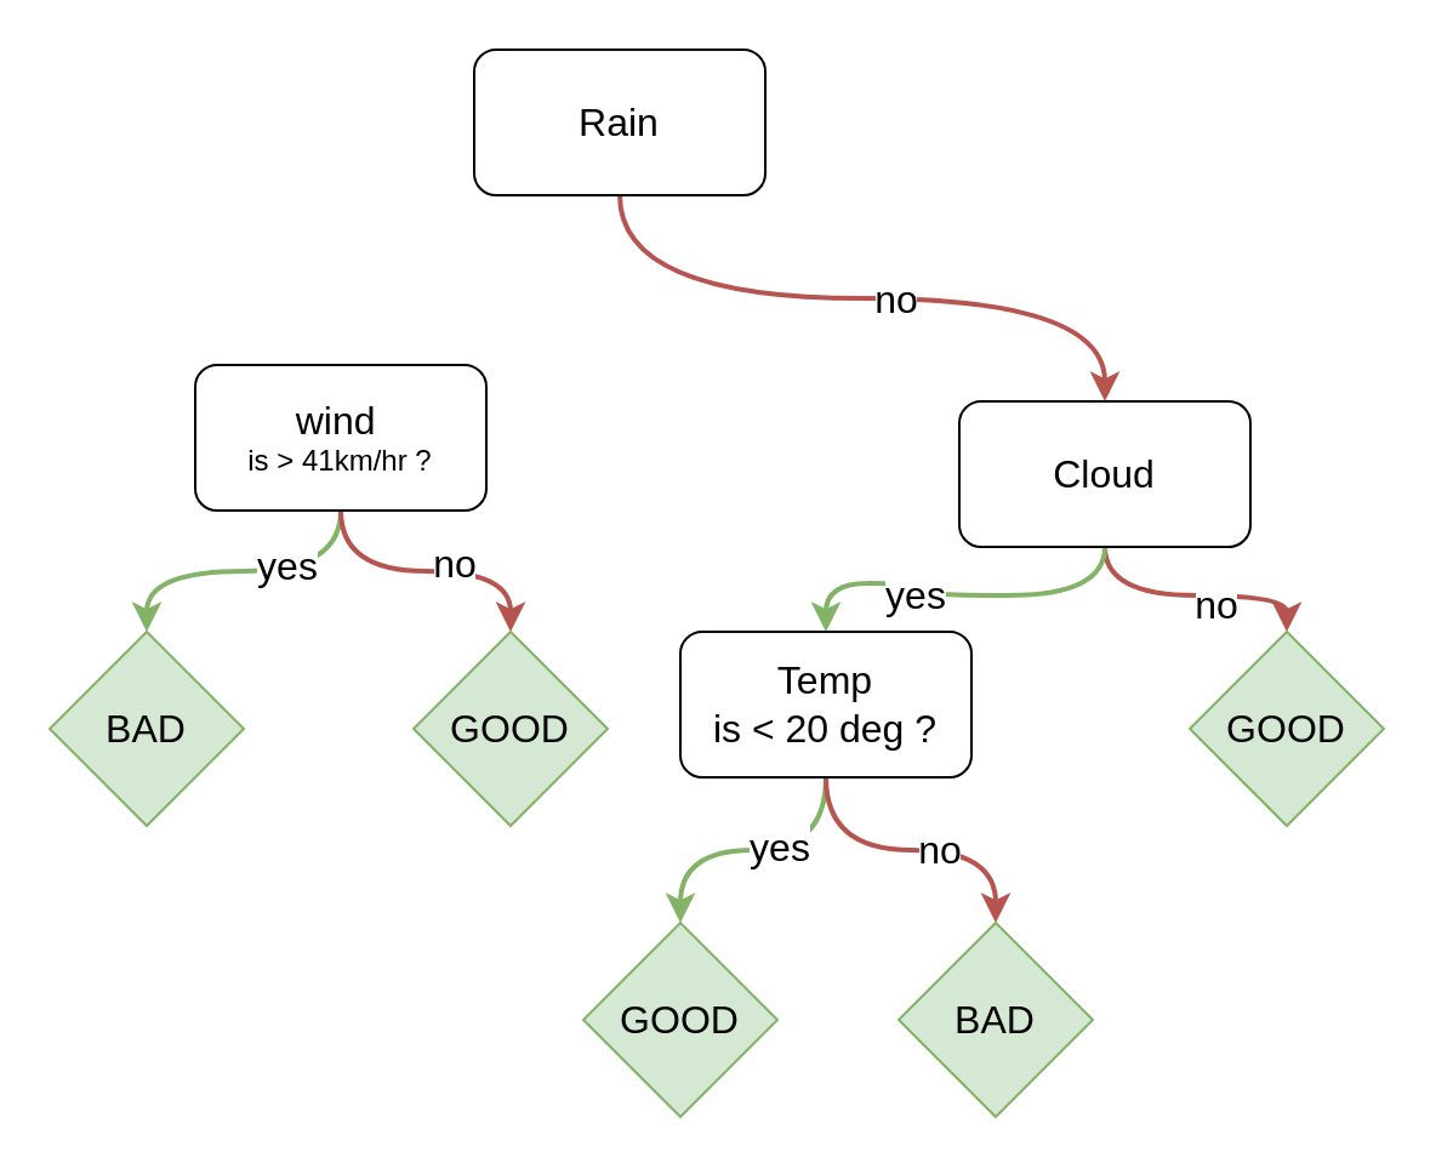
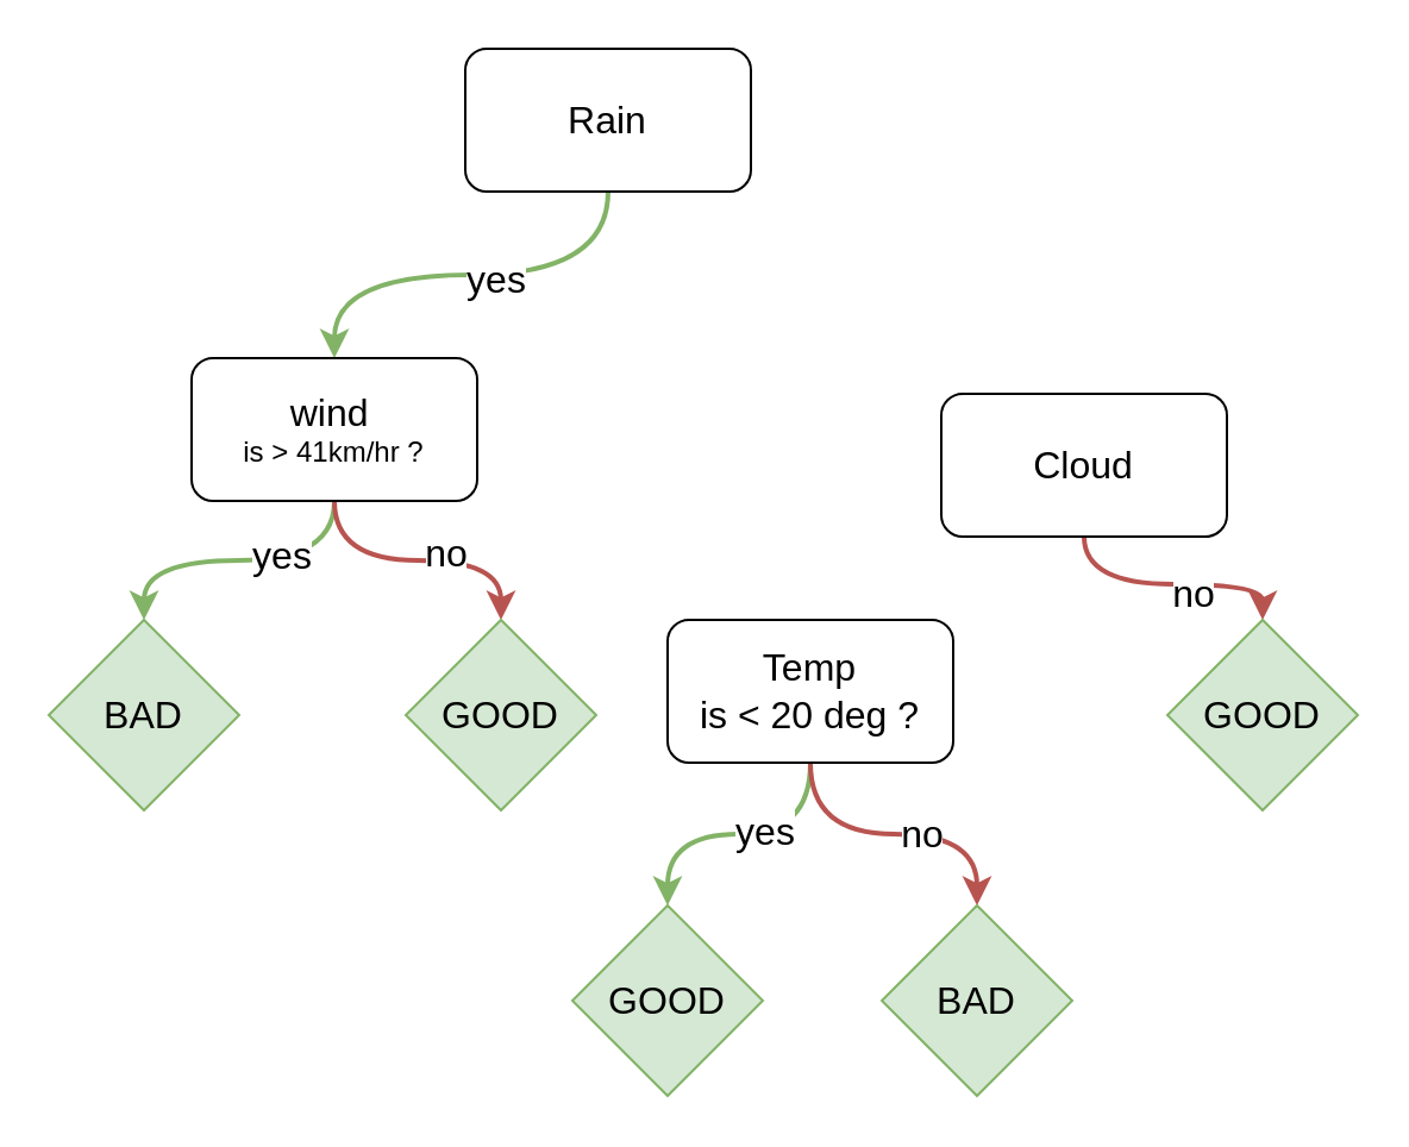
  <mxCell id="0" />
  <mxCell id="1" parent="0" />
- <mxCell id="4" style="edgeStyle=orthogonalEdgeStyle;curved=1;orthogonalLoop=1;jettySize=auto;html=1;exitX=0.5;exitY=1;exitDx=0;exitDy=0;fontSize=16;strokeWidth=2;fillColor=#f8cecc;strokeColor=#b85450;" edge="1" parent="1" source="6" target="16"><mxGeometry relative="1" as="geometry" /></mxCell>
- <mxCell id="5" value="no" style="edgeLabel;html=1;align=center;verticalAlign=middle;resizable=0;points=[];fontSize=16;" vertex="1" connectable="0" parent="4"><mxGeometry x="0.096" relative="1" as="geometry"><mxPoint as="offset" /></mxGeometry></mxCell>
+ <mxCell id="2" style="edgeStyle=orthogonalEdgeStyle;curved=1;orthogonalLoop=1;jettySize=auto;html=1;exitX=0.5;exitY=1;exitDx=0;exitDy=0;fontSize=16;strokeWidth=2;fillColor=#d5e8d4;strokeColor=#82b366;" edge="1" parent="1" source="6" target="11"><mxGeometry relative="1" as="geometry" /></mxCell>
+ <mxCell id="3" value="yes" style="edgeLabel;html=1;align=center;verticalAlign=middle;resizable=0;points=[];fontSize=16;" vertex="1" connectable="0" parent="2"><mxGeometry x="-0.1" y="1" relative="1" as="geometry"><mxPoint as="offset" /></mxGeometry></mxCell>
  <mxCell id="6" value="&lt;font style=&quot;font-size: 16px&quot;&gt;Rain&lt;/font&gt;" style="rounded=1;whiteSpace=wrap;html=1;" vertex="1" parent="1"><mxGeometry x="195" y="20" width="120" height="60" as="geometry" /></mxCell>
  <mxCell id="7" style="edgeStyle=orthogonalEdgeStyle;curved=1;orthogonalLoop=1;jettySize=auto;html=1;exitX=0.5;exitY=1;exitDx=0;exitDy=0;fontSize=16;strokeWidth=2;fillColor=#d5e8d4;strokeColor=#82b366;" edge="1" parent="1" source="11" target="17"><mxGeometry relative="1" as="geometry" /></mxCell>
  <mxCell id="8" value="yes" style="edgeLabel;html=1;align=center;verticalAlign=middle;resizable=0;points=[];fontSize=16;" vertex="1" connectable="0" parent="7"><mxGeometry x="-0.262" y="-3" relative="1" as="geometry"><mxPoint as="offset" /></mxGeometry></mxCell>
  <mxCell id="9" style="edgeStyle=orthogonalEdgeStyle;curved=1;orthogonalLoop=1;jettySize=auto;html=1;exitX=0.5;exitY=1;exitDx=0;exitDy=0;fontSize=16;strokeWidth=2;fillColor=#f8cecc;strokeColor=#b85450;" edge="1" parent="1" source="11" target="26"><mxGeometry relative="1" as="geometry" /></mxCell>
  <mxCell id="10" value="no" style="edgeLabel;html=1;align=center;verticalAlign=middle;resizable=0;points=[];fontSize=16;" vertex="1" connectable="0" parent="9"><mxGeometry x="0.183" y="4" relative="1" as="geometry"><mxPoint as="offset" /></mxGeometry></mxCell>
  <mxCell id="11" value="&lt;font style=&quot;font-size: 16px&quot;&gt;wind&lt;/font&gt;&amp;nbsp;&lt;br&gt;is &amp;gt; 41km/hr ?" style="rounded=1;whiteSpace=wrap;html=1;" vertex="1" parent="1"><mxGeometry x="80" y="150" width="120" height="60" as="geometry" /></mxCell>
  <mxCell id="12" style="edgeStyle=orthogonalEdgeStyle;curved=1;orthogonalLoop=1;jettySize=auto;html=1;exitX=0.5;exitY=1;exitDx=0;exitDy=0;fontSize=16;strokeWidth=2;entryX=0.5;entryY=0;entryDx=0;entryDy=0;fillColor=#f8cecc;strokeColor=#b85450;" edge="1" parent="1" source="16" target="23"><mxGeometry relative="1" as="geometry"><mxPoint x="530" y="270" as="targetPoint" /></mxGeometry></mxCell>
  <mxCell id="13" value="no" style="edgeLabel;html=1;align=center;verticalAlign=middle;resizable=0;points=[];fontSize=16;" vertex="1" connectable="0" parent="12"><mxGeometry x="0.173" y="-3" relative="1" as="geometry"><mxPoint as="offset" /></mxGeometry></mxCell>
- <mxCell id="14" style="edgeStyle=orthogonalEdgeStyle;curved=1;orthogonalLoop=1;jettySize=auto;html=1;exitX=0.5;exitY=1;exitDx=0;exitDy=0;fontSize=16;strokeWidth=2;fillColor=#d5e8d4;strokeColor=#82b366;" edge="1" parent="1" source="16" target="22"><mxGeometry relative="1" as="geometry" /></mxCell>
- <mxCell id="15" value="yes" style="edgeLabel;html=1;align=center;verticalAlign=middle;resizable=0;points=[];fontSize=16;" vertex="1" connectable="0" parent="14"><mxGeometry x="0.243" y="-1" relative="1" as="geometry"><mxPoint as="offset" /></mxGeometry></mxCell>
  <mxCell id="16" value="&lt;span style=&quot;font-size: 16px&quot;&gt;Cloud&lt;/span&gt;" style="rounded=1;whiteSpace=wrap;html=1;" vertex="1" parent="1"><mxGeometry x="395" y="165" width="120" height="60" as="geometry" /></mxCell>
  <mxCell id="17" value="BAD" style="rhombus;whiteSpace=wrap;html=1;fontSize=16;fillColor=#d5e8d4;strokeColor=#82b366;sketch=0;rounded=0;shadow=0;" vertex="1" parent="1"><mxGeometry x="20" y="260" width="80" height="80" as="geometry" /></mxCell>
  <mxCell id="18" style="edgeStyle=orthogonalEdgeStyle;curved=1;orthogonalLoop=1;jettySize=auto;html=1;exitX=0.5;exitY=1;exitDx=0;exitDy=0;entryX=0.5;entryY=0;entryDx=0;entryDy=0;fontSize=16;strokeWidth=2;fillColor=#d5e8d4;strokeColor=#82b366;" edge="1" parent="1" source="22" target="24"><mxGeometry relative="1" as="geometry" /></mxCell>
  <mxCell id="19" value="yes" style="edgeLabel;html=1;align=center;verticalAlign=middle;resizable=0;points=[];fontSize=16;" vertex="1" connectable="0" parent="18"><mxGeometry x="-0.3" y="-2" relative="1" as="geometry"><mxPoint x="-8" as="offset" /></mxGeometry></mxCell>
  <mxCell id="20" style="edgeStyle=orthogonalEdgeStyle;curved=1;orthogonalLoop=1;jettySize=auto;html=1;exitX=0.5;exitY=1;exitDx=0;exitDy=0;entryX=0.5;entryY=0;entryDx=0;entryDy=0;fontSize=16;strokeWidth=2;fillColor=#f8cecc;strokeColor=#b85450;" edge="1" parent="1" source="22" target="25"><mxGeometry relative="1" as="geometry" /></mxCell>
  <mxCell id="21" value="no" style="edgeLabel;html=1;align=center;verticalAlign=middle;resizable=0;points=[];fontSize=16;" vertex="1" connectable="0" parent="20"><mxGeometry x="0.169" y="1" relative="1" as="geometry"><mxPoint as="offset" /></mxGeometry></mxCell>
  <mxCell id="22" value="&lt;span style=&quot;font-size: 16px&quot;&gt;Temp&lt;br&gt;is &amp;lt; 20 deg ?&lt;br&gt;&lt;/span&gt;" style="rounded=1;whiteSpace=wrap;html=1;" vertex="1" parent="1"><mxGeometry x="280" y="260" width="120" height="60" as="geometry" /></mxCell>
  <mxCell id="23" value="GOOD" style="rhombus;whiteSpace=wrap;html=1;fontSize=16;fillColor=#d5e8d4;strokeColor=#82b366;" vertex="1" parent="1"><mxGeometry x="490" y="260" width="80" height="80" as="geometry" /></mxCell>
  <mxCell id="24" value="GOOD" style="rhombus;whiteSpace=wrap;html=1;fontSize=16;fillColor=#d5e8d4;strokeColor=#82b366;" vertex="1" parent="1"><mxGeometry x="240" y="380" width="80" height="80" as="geometry" /></mxCell>
  <mxCell id="25" value="BAD" style="rhombus;whiteSpace=wrap;html=1;fontSize=16;fillColor=#d5e8d4;strokeColor=#82b366;" vertex="1" parent="1"><mxGeometry x="370" y="380" width="80" height="80" as="geometry" /></mxCell>
  <mxCell id="26" value="GOOD" style="rhombus;whiteSpace=wrap;html=1;fontSize=16;fillColor=#d5e8d4;strokeColor=#82b366;" vertex="1" parent="1"><mxGeometry x="170" y="260" width="80" height="80" as="geometry" /></mxCell>
